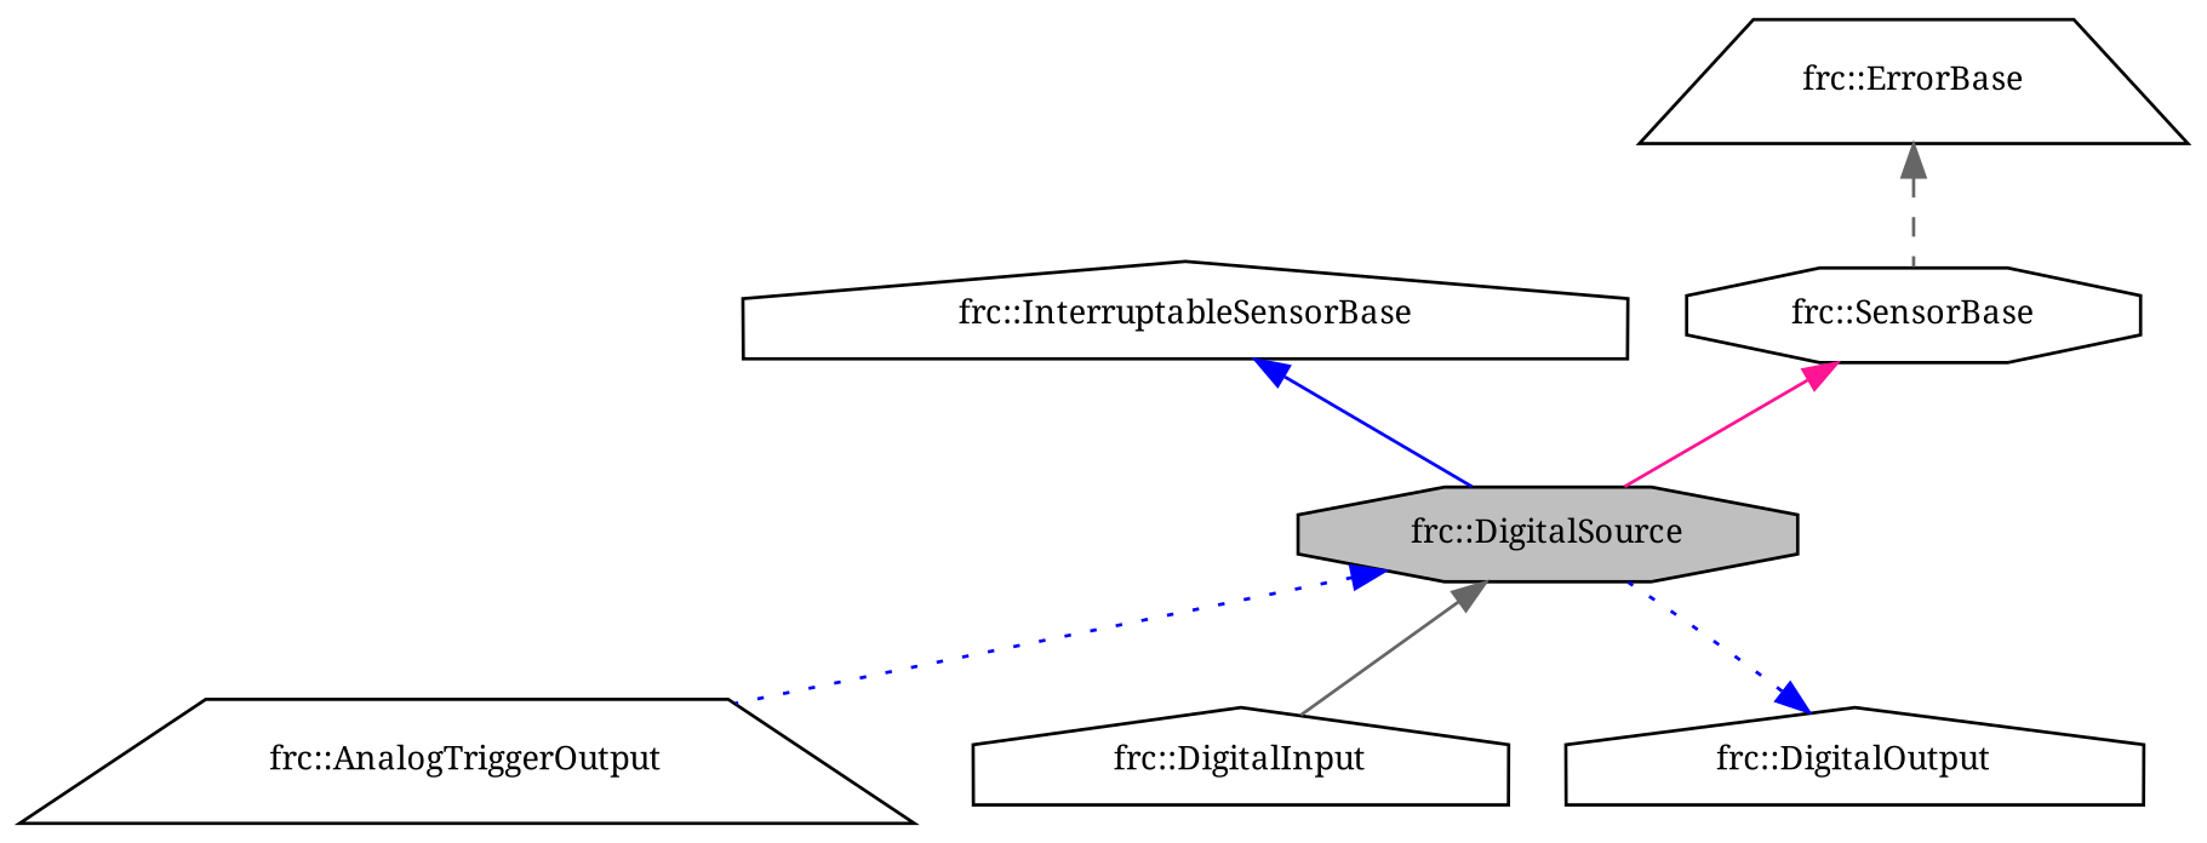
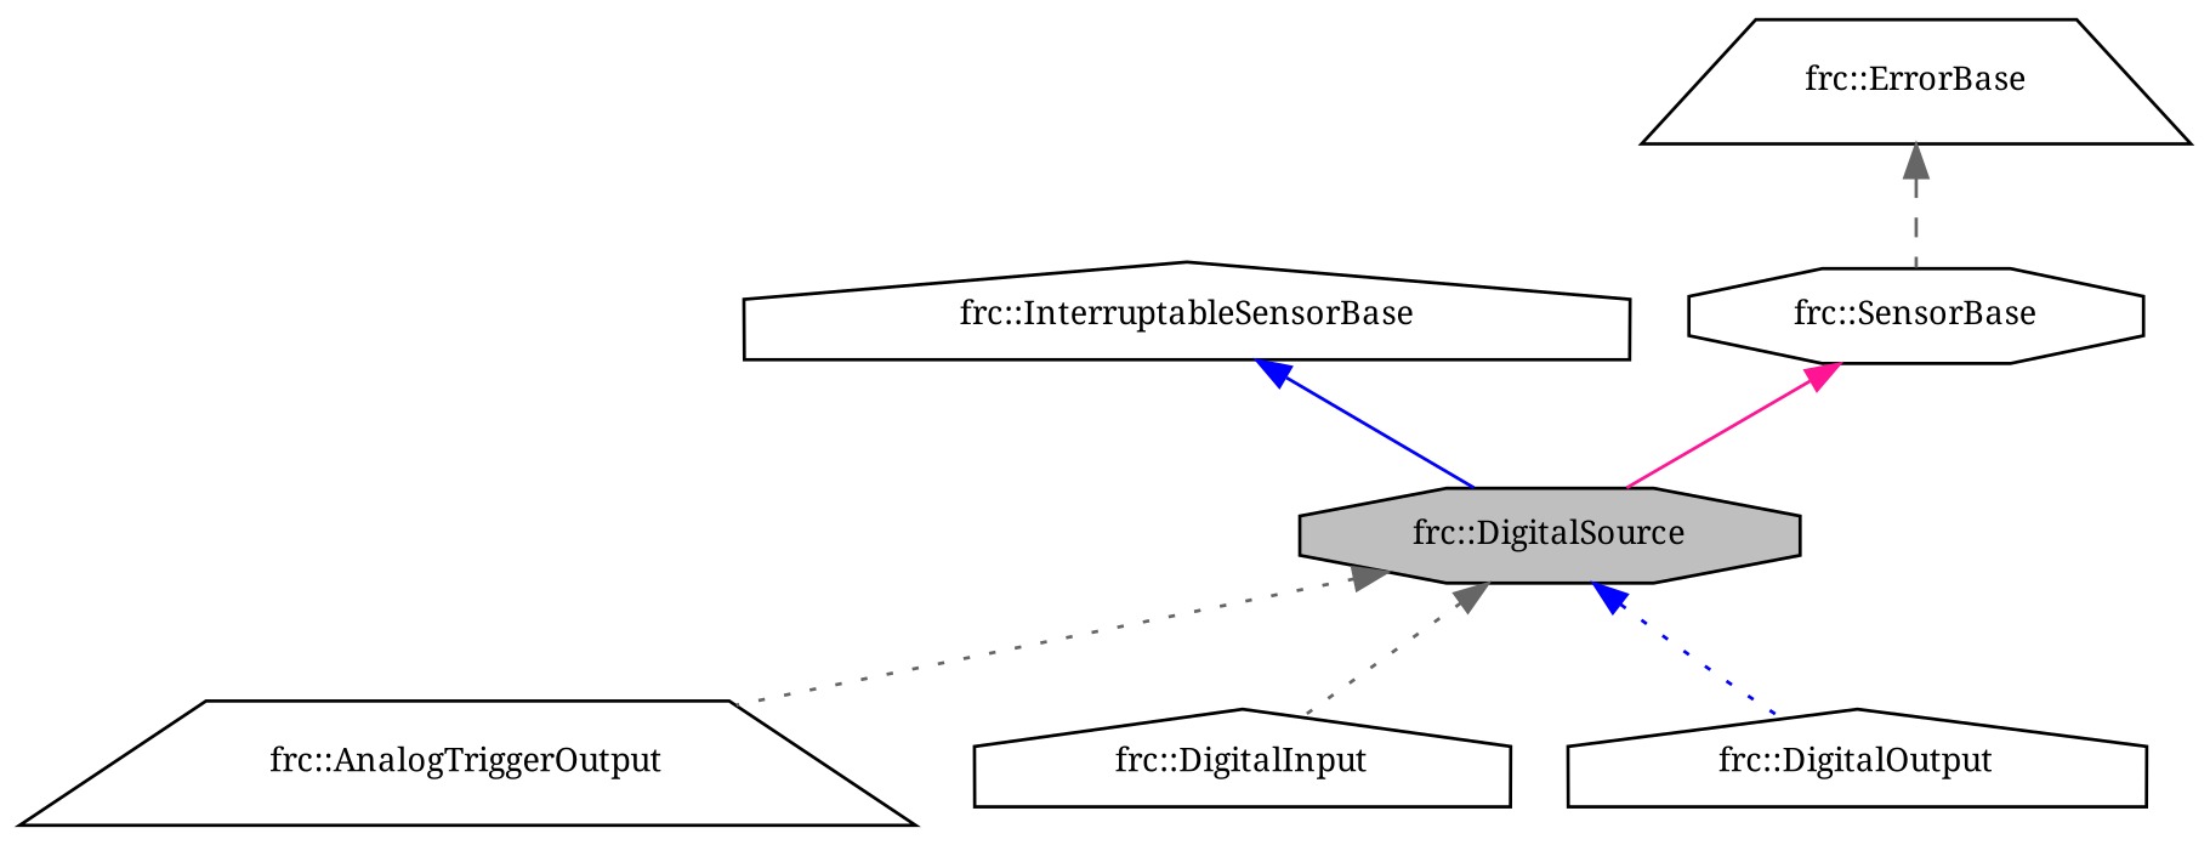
  digraph {
    fontname="Noto Serif"
    node [color=black fillcolor=white fontname="Noto Serif" fontsize=10 shape=house style=filled]
    edge [color=gray40 dir=back fontname="Noto Serif" fontsize=10 labelfontname=Helvetica labelfontsize=10 style=solid]
    n1 [fillcolor=grey75 fontcolor=black height=0.2 label="frc::DigitalSource" shape=octagon width=0.4]
    n2 [height=0.2 label="frc::AnalogTriggerOutput" shape=trapezium width=0.4]
    n3 [height=0.2 label="frc::DigitalInput" width=0.4]
    n4 [height=0.2 label="frc::DigitalOutput" width=0.4]
    n5 [height=0.2 label="frc::InterruptableSensorBase" width=0.4]
    n6 [height=0.2 label="frc::SensorBase" shape=octagon width=0.4]
    n7 [height=0.2 label="frc::ErrorBase" shape=trapezium width=0.4]
-   n1 -> n2 [color=blue style=dotted]
-   n1 -> n3
-   n4 -> n1 [color=blue style=dotted]
+   n1 -> n2 [style=dotted]
+   n1 -> n3 [style=dotted]
+   n1 -> n4 [color=blue style=dotted]
    n5 -> n1 [color=blue]
    n6 -> n1 [color=deeppink]
    n7 -> n6 [style=dashed]
  }
